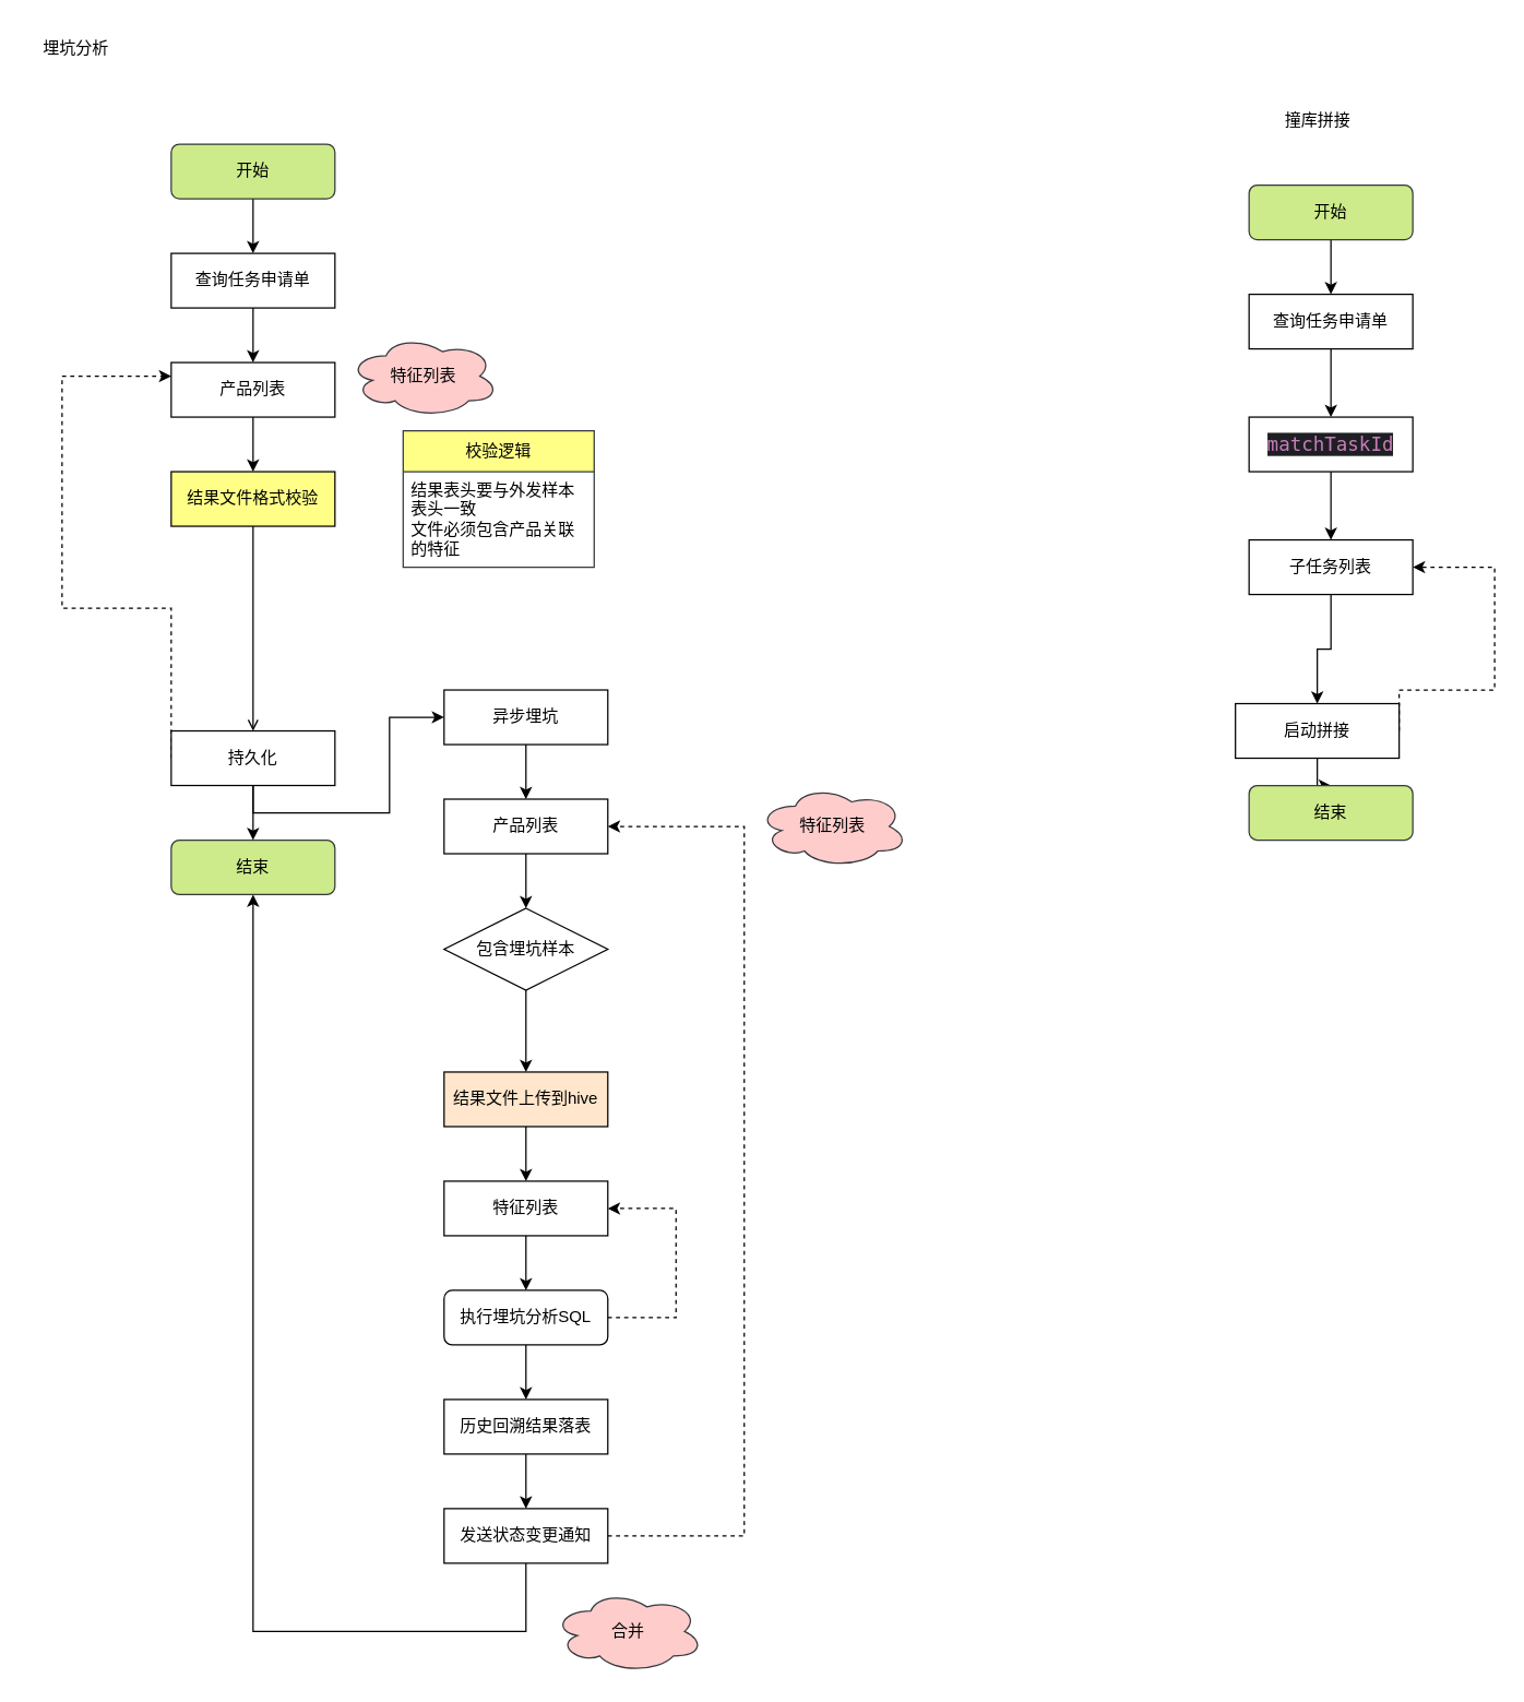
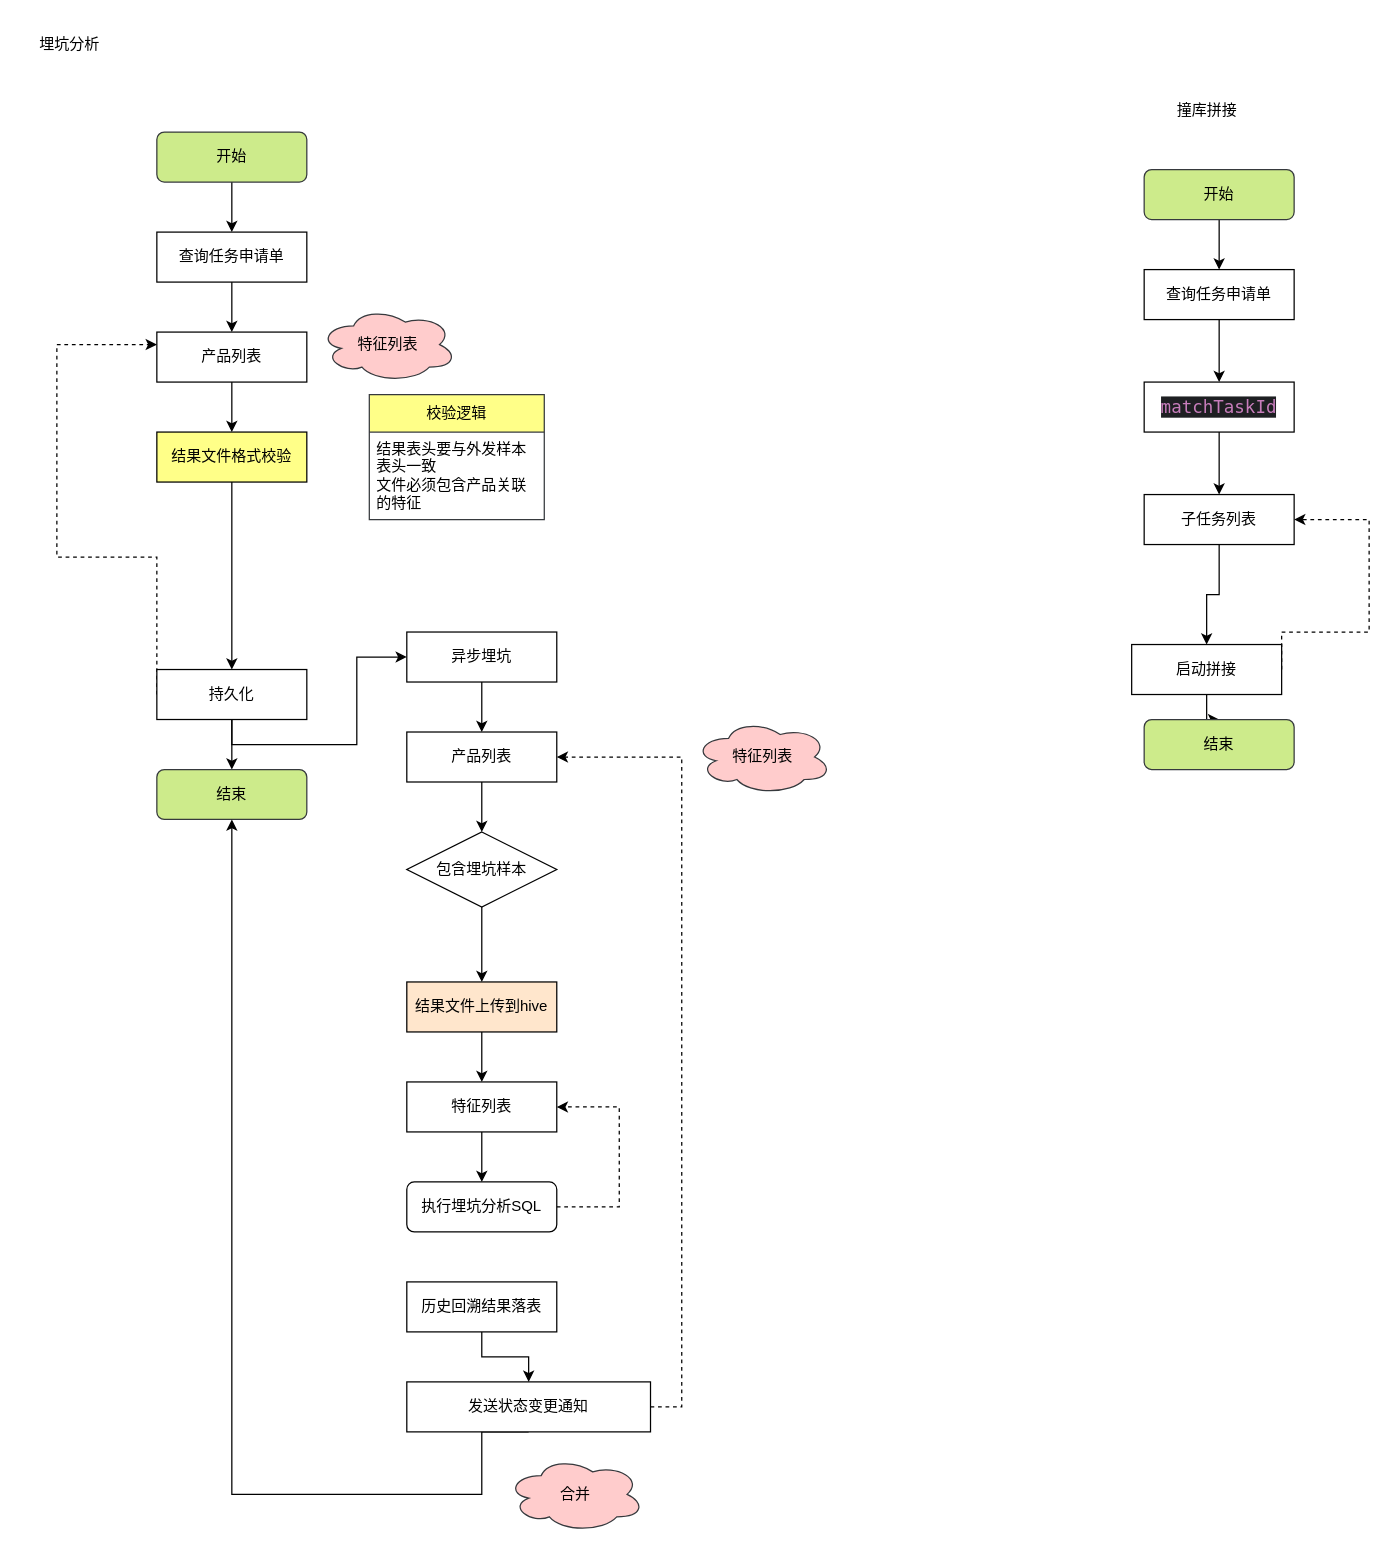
  <mxCell id="0" />
  <mxCell id="1" parent="0" />
  <mxCell id="2" style="edgeStyle=orthogonalEdgeStyle;rounded=0;orthogonalLoop=1;jettySize=auto;html=1;exitX=0.5;exitY=1;exitDx=0;exitDy=0;entryX=0.5;entryY=0;entryDx=0;entryDy=0;" edge="1" parent="1" source="3" target="5"><mxGeometry relative="1" as="geometry" /></mxCell>
  <mxCell id="3" value="开始" style="rounded=1;whiteSpace=wrap;html=1;fillColor=#cdeb8b;strokeColor=#36393d;" vertex="1" parent="1"><mxGeometry x="125" y="105" width="120" height="40" as="geometry" /></mxCell>
  <mxCell id="4" style="edgeStyle=orthogonalEdgeStyle;rounded=0;orthogonalLoop=1;jettySize=auto;html=1;exitX=0.5;exitY=1;exitDx=0;exitDy=0;" edge="1" parent="1" source="5" target="7"><mxGeometry relative="1" as="geometry" /></mxCell>
  <mxCell id="5" value="查询任务申请单" style="rounded=0;whiteSpace=wrap;html=1;" vertex="1" parent="1"><mxGeometry x="125" y="185" width="120" height="40" as="geometry" /></mxCell>
  <mxCell id="6" style="edgeStyle=orthogonalEdgeStyle;rounded=0;orthogonalLoop=1;jettySize=auto;html=1;exitX=0.5;exitY=1;exitDx=0;exitDy=0;entryX=0.5;entryY=0;entryDx=0;entryDy=0;" edge="1" parent="1" source="7" target="9"><mxGeometry relative="1" as="geometry" /></mxCell>
  <mxCell id="7" value="产品列表" style="rounded=0;whiteSpace=wrap;html=1;" vertex="1" parent="1"><mxGeometry x="125" y="265" width="120" height="40" as="geometry" /></mxCell>
- <mxCell id="8" style="edgeStyle=orthogonalEdgeStyle;rounded=0;orthogonalLoop=1;jettySize=auto;html=1;exitX=0.5;exitY=1;exitDx=0;exitDy=0;endArrow=open;" edge="1" parent="1" source="9" target="15"><mxGeometry relative="1" as="geometry" /></mxCell>
+ <mxCell id="8" style="edgeStyle=orthogonalEdgeStyle;rounded=0;orthogonalLoop=1;jettySize=auto;html=1;exitX=0.5;exitY=1;exitDx=0;exitDy=0;" edge="1" parent="1" source="9" target="15"><mxGeometry relative="1" as="geometry" /></mxCell>
  <mxCell id="9" value="结果文件格式校验" style="rounded=0;whiteSpace=wrap;html=1;fillColor=#ffff88;" vertex="1" parent="1"><mxGeometry x="125" y="345" width="120" height="40" as="geometry" /></mxCell>
  <mxCell id="10" value="校验逻辑" style="swimlane;fontStyle=0;childLayout=stackLayout;horizontal=1;startSize=30;horizontalStack=0;resizeParent=1;resizeParentMax=0;resizeLast=0;collapsible=1;marginBottom=0;whiteSpace=wrap;html=1;fillColor=#ffff88;strokeColor=#36393d;" vertex="1" parent="1"><mxGeometry x="295" y="315" width="140" height="100" as="geometry" /></mxCell>
  <mxCell id="11" value="&lt;span style=&quot;background-color: transparent; color: light-dark(rgb(0, 0, 0), rgb(255, 255, 255));&quot;&gt;结果表头要与外发样本表头一致&lt;/span&gt;&lt;br&gt;&lt;span style=&quot;background-color: transparent; color: light-dark(rgb(0, 0, 0), rgb(255, 255, 255));&quot;&gt;文件必须包含产品关联的特征&lt;/span&gt;" style="text;strokeColor=none;fillColor=none;align=left;verticalAlign=middle;spacingLeft=4;spacingRight=4;overflow=hidden;points=[[0,0.5],[1,0.5]];portConstraint=eastwest;rotatable=0;whiteSpace=wrap;html=1;" vertex="1" parent="10"><mxGeometry y="30" width="140" height="70" as="geometry" /></mxCell>
  <mxCell id="12" style="edgeStyle=orthogonalEdgeStyle;rounded=0;orthogonalLoop=1;jettySize=auto;html=1;exitX=0.5;exitY=1;exitDx=0;exitDy=0;" edge="1" parent="1" source="15" target="16"><mxGeometry relative="1" as="geometry" /></mxCell>
  <mxCell id="13" style="edgeStyle=orthogonalEdgeStyle;rounded=0;orthogonalLoop=1;jettySize=auto;html=1;exitX=0;exitY=0.5;exitDx=0;exitDy=0;entryX=0;entryY=0.25;entryDx=0;entryDy=0;dashed=1;" edge="1" parent="1" source="15" target="7"><mxGeometry relative="1" as="geometry"><Array as="points"><mxPoint x="45" y="445" /><mxPoint x="45" y="275" /></Array></mxGeometry></mxCell>
  <mxCell id="14" style="edgeStyle=orthogonalEdgeStyle;rounded=0;orthogonalLoop=1;jettySize=auto;html=1;exitX=0.5;exitY=1;exitDx=0;exitDy=0;entryX=0;entryY=0.5;entryDx=0;entryDy=0;" edge="1" parent="1" source="15" target="18"><mxGeometry relative="1" as="geometry"><mxPoint x="315" y="535" as="targetPoint" /></mxGeometry></mxCell>
  <mxCell id="15" value="持久化" style="rounded=0;whiteSpace=wrap;html=1;" vertex="1" parent="1"><mxGeometry x="125" y="535" width="120" height="40" as="geometry" /></mxCell>
  <mxCell id="16" value="结束" style="rounded=1;whiteSpace=wrap;html=1;fillColor=#cdeb8b;strokeColor=#36393d;" vertex="1" parent="1"><mxGeometry x="125" y="615" width="120" height="40" as="geometry" /></mxCell>
  <mxCell id="17" style="edgeStyle=orthogonalEdgeStyle;rounded=0;orthogonalLoop=1;jettySize=auto;html=1;exitX=0.5;exitY=1;exitDx=0;exitDy=0;" edge="1" parent="1" source="18" target="20"><mxGeometry relative="1" as="geometry" /></mxCell>
  <mxCell id="18" value="异步埋坑" style="rounded=0;whiteSpace=wrap;html=1;" vertex="1" parent="1"><mxGeometry x="325" y="505" width="120" height="40" as="geometry" /></mxCell>
  <mxCell id="19" style="edgeStyle=orthogonalEdgeStyle;rounded=0;orthogonalLoop=1;jettySize=auto;html=1;exitX=0.5;exitY=1;exitDx=0;exitDy=0;" edge="1" parent="1" source="20" target="22"><mxGeometry relative="1" as="geometry" /></mxCell>
  <mxCell id="20" value="产品列表" style="rounded=0;whiteSpace=wrap;html=1;" vertex="1" parent="1"><mxGeometry x="325" y="585" width="120" height="40" as="geometry" /></mxCell>
  <mxCell id="21" style="edgeStyle=orthogonalEdgeStyle;rounded=0;orthogonalLoop=1;jettySize=auto;html=1;exitX=0.5;exitY=1;exitDx=0;exitDy=0;" edge="1" parent="1" source="22" target="24"><mxGeometry relative="1" as="geometry" /></mxCell>
  <mxCell id="22" value="包含埋坑样本" style="rhombus;whiteSpace=wrap;html=1;" vertex="1" parent="1"><mxGeometry x="325" y="665" width="120" height="60" as="geometry" /></mxCell>
  <mxCell id="23" style="edgeStyle=orthogonalEdgeStyle;rounded=0;orthogonalLoop=1;jettySize=auto;html=1;exitX=0.5;exitY=1;exitDx=0;exitDy=0;" edge="1" parent="1" source="24"><mxGeometry relative="1" as="geometry"><mxPoint x="385" y="865" as="targetPoint" /></mxGeometry></mxCell>
  <mxCell id="24" value="结果文件上传到hive" style="rounded=0;whiteSpace=wrap;html=1;fillColor=#ffe6cc;" vertex="1" parent="1"><mxGeometry x="325" y="785" width="120" height="40" as="geometry" /></mxCell>
  <mxCell id="25" style="edgeStyle=orthogonalEdgeStyle;rounded=0;orthogonalLoop=1;jettySize=auto;html=1;exitX=0.5;exitY=1;exitDx=0;exitDy=0;entryX=0.5;entryY=0;entryDx=0;entryDy=0;" edge="1" parent="1" source="26" target="29"><mxGeometry relative="1" as="geometry" /></mxCell>
  <mxCell id="26" value="特征列表" style="rounded=0;whiteSpace=wrap;html=1;" vertex="1" parent="1"><mxGeometry x="325" y="865" width="120" height="40" as="geometry" /></mxCell>
  <mxCell id="27" style="edgeStyle=orthogonalEdgeStyle;rounded=0;orthogonalLoop=1;jettySize=auto;html=1;exitX=1;exitY=0.5;exitDx=0;exitDy=0;entryX=1;entryY=0.5;entryDx=0;entryDy=0;dashed=1;" edge="1" parent="1" source="29" target="26"><mxGeometry relative="1" as="geometry"><Array as="points"><mxPoint x="495" y="965" /><mxPoint x="495" y="885" /></Array></mxGeometry></mxCell>
- <mxCell id="28" style="edgeStyle=orthogonalEdgeStyle;rounded=0;orthogonalLoop=1;jettySize=auto;html=1;exitX=0.5;exitY=1;exitDx=0;exitDy=0;entryX=0.5;entryY=0;entryDx=0;entryDy=0;" edge="1" parent="1" source="29" target="31"><mxGeometry relative="1" as="geometry" /></mxCell>
  <mxCell id="29" value="执行埋坑分析SQL" style="whiteSpace=wrap;html=1;rounded=1;" vertex="1" parent="1"><mxGeometry x="325" y="945" width="120" height="40" as="geometry" /></mxCell>
  <mxCell id="30" style="edgeStyle=orthogonalEdgeStyle;rounded=0;orthogonalLoop=1;jettySize=auto;html=1;exitX=0.5;exitY=1;exitDx=0;exitDy=0;entryX=0.5;entryY=0;entryDx=0;entryDy=0;" edge="1" parent="1" source="31" target="36"><mxGeometry relative="1" as="geometry" /></mxCell>
  <mxCell id="31" value="历史回溯结果落表" style="rounded=0;whiteSpace=wrap;html=1;" vertex="1" parent="1"><mxGeometry x="325" y="1025" width="120" height="40" as="geometry" /></mxCell>
  <mxCell id="32" style="edgeStyle=orthogonalEdgeStyle;rounded=0;orthogonalLoop=1;jettySize=auto;html=1;exitX=0.5;exitY=1;exitDx=0;exitDy=0;" edge="1" parent="1" source="31" target="31"><mxGeometry relative="1" as="geometry" /></mxCell>
  <mxCell id="33" style="edgeStyle=orthogonalEdgeStyle;rounded=0;orthogonalLoop=1;jettySize=auto;html=1;exitX=0.5;exitY=1;exitDx=0;exitDy=0;" edge="1" parent="1"><mxGeometry relative="1" as="geometry"><mxPoint x="395" y="1075" as="sourcePoint" /><mxPoint x="395" y="1075" as="targetPoint" /></mxGeometry></mxCell>
  <mxCell id="34" style="edgeStyle=orthogonalEdgeStyle;rounded=0;orthogonalLoop=1;jettySize=auto;html=1;exitX=1;exitY=0.5;exitDx=0;exitDy=0;entryX=1;entryY=0.5;entryDx=0;entryDy=0;dashed=1;" edge="1" parent="1" source="36" target="20"><mxGeometry relative="1" as="geometry"><Array as="points"><mxPoint x="545" y="1125" /><mxPoint x="545" y="605" /></Array></mxGeometry></mxCell>
  <mxCell id="35" style="edgeStyle=orthogonalEdgeStyle;rounded=0;orthogonalLoop=1;jettySize=auto;html=1;exitX=0.5;exitY=1;exitDx=0;exitDy=0;entryX=0.5;entryY=1;entryDx=0;entryDy=0;" edge="1" parent="1" source="36" target="16"><mxGeometry relative="1" as="geometry"><Array as="points"><mxPoint x="385" y="1195" /><mxPoint x="185" y="1195" /></Array></mxGeometry></mxCell>
- <mxCell id="36" value="发送状态变更通知" style="rounded=0;whiteSpace=wrap;html=1;" vertex="1" parent="1"><mxGeometry x="325" y="1105" width="120" height="40" as="geometry" /></mxCell>
+ <mxCell id="36" value="发送状态变更通知" style="rounded=0;whiteSpace=wrap;html=1;" vertex="1" parent="1"><mxGeometry x="325" y="1105" width="195" height="40" as="geometry" /></mxCell>
  <mxCell id="37" value="埋坑分析" style="text;html=1;align=center;verticalAlign=middle;resizable=0;points=[];autosize=1;strokeColor=none;fillColor=none;" vertex="1" parent="1"><mxGeometry x="20" y="20" width="70" height="30" as="geometry" /></mxCell>
  <mxCell id="38" value="撞库拼接" style="text;html=1;align=center;verticalAlign=middle;resizable=0;points=[];autosize=1;strokeColor=none;fillColor=none;" vertex="1" parent="1"><mxGeometry x="930" y="73" width="70" height="30" as="geometry" /></mxCell>
  <mxCell id="39" style="edgeStyle=orthogonalEdgeStyle;rounded=0;orthogonalLoop=1;jettySize=auto;html=1;exitX=0.5;exitY=1;exitDx=0;exitDy=0;entryX=0.5;entryY=0;entryDx=0;entryDy=0;" edge="1" parent="1" source="40" target="42"><mxGeometry relative="1" as="geometry" /></mxCell>
  <mxCell id="40" value="开始" style="rounded=1;whiteSpace=wrap;html=1;fillColor=#cdeb8b;strokeColor=#36393d;" vertex="1" parent="1"><mxGeometry x="915" y="135" width="120" height="40" as="geometry" /></mxCell>
  <mxCell id="41" style="edgeStyle=orthogonalEdgeStyle;rounded=0;orthogonalLoop=1;jettySize=auto;html=1;exitX=0.5;exitY=1;exitDx=0;exitDy=0;entryX=0.5;entryY=0;entryDx=0;entryDy=0;" edge="1" parent="1" source="42" target="50"><mxGeometry relative="1" as="geometry" /></mxCell>
  <mxCell id="42" value="查询任务申请单" style="rounded=0;whiteSpace=wrap;html=1;" vertex="1" parent="1"><mxGeometry x="915" y="215" width="120" height="40" as="geometry" /></mxCell>
  <mxCell id="43" style="edgeStyle=orthogonalEdgeStyle;rounded=0;orthogonalLoop=1;jettySize=auto;html=1;exitX=0.5;exitY=1;exitDx=0;exitDy=0;entryX=0.5;entryY=0;entryDx=0;entryDy=0;" edge="1" parent="1" source="44" target="47"><mxGeometry relative="1" as="geometry" /></mxCell>
  <mxCell id="44" value="子任务列表" style="rounded=0;whiteSpace=wrap;html=1;" vertex="1" parent="1"><mxGeometry x="915" y="395" width="120" height="40" as="geometry" /></mxCell>
  <mxCell id="45" style="edgeStyle=orthogonalEdgeStyle;rounded=0;orthogonalLoop=1;jettySize=auto;html=1;exitX=0.5;exitY=1;exitDx=0;exitDy=0;" edge="1" parent="1" source="47" target="48"><mxGeometry relative="1" as="geometry" /></mxCell>
  <mxCell id="46" style="edgeStyle=orthogonalEdgeStyle;rounded=0;orthogonalLoop=1;jettySize=auto;html=1;exitX=1;exitY=0.5;exitDx=0;exitDy=0;entryX=1;entryY=0.5;entryDx=0;entryDy=0;dashed=1;" edge="1" parent="1" source="47" target="44"><mxGeometry relative="1" as="geometry"><Array as="points"><mxPoint x="1095" y="505" /><mxPoint x="1095" y="415" /></Array></mxGeometry></mxCell>
  <mxCell id="47" value="启动拼接" style="rounded=0;whiteSpace=wrap;html=1;" vertex="1" parent="1"><mxGeometry x="905" y="515" width="120" height="40" as="geometry" /></mxCell>
  <mxCell id="48" value="结束" style="rounded=1;whiteSpace=wrap;html=1;fillColor=#cdeb8b;strokeColor=#36393d;" vertex="1" parent="1"><mxGeometry x="915" y="575" width="120" height="40" as="geometry" /></mxCell>
  <mxCell id="49" style="edgeStyle=orthogonalEdgeStyle;rounded=0;orthogonalLoop=1;jettySize=auto;html=1;exitX=0.5;exitY=1;exitDx=0;exitDy=0;" edge="1" parent="1" source="50" target="44"><mxGeometry relative="1" as="geometry" /></mxCell>
  <mxCell id="50" value="&lt;div style=&quot;background-color:#1e1f22;color:#bcbec4&quot;&gt;&lt;pre style=&quot;font-family:'JetBrains Mono',monospace;font-size:10.5pt;&quot;&gt;&lt;span style=&quot;color:#c77dbb;&quot;&gt;matchTaskId&lt;/span&gt;&lt;/pre&gt;&lt;/div&gt;" style="rounded=0;whiteSpace=wrap;html=1;" vertex="1" parent="1"><mxGeometry x="915" y="305" width="120" height="40" as="geometry" /></mxCell>
  <mxCell id="51" value="特征列表" style="ellipse;shape=cloud;whiteSpace=wrap;html=1;fillColor=#ffcccc;strokeColor=#36393d;" vertex="1" parent="1"><mxGeometry x="255" y="245" width="110" height="60" as="geometry" /></mxCell>
  <mxCell id="52" value="特征列表" style="ellipse;shape=cloud;whiteSpace=wrap;html=1;fillColor=#ffcccc;strokeColor=#36393d;" vertex="1" parent="1"><mxGeometry x="555" y="575" width="110" height="60" as="geometry" /></mxCell>
  <mxCell id="53" value="合并" style="ellipse;shape=cloud;whiteSpace=wrap;html=1;fillColor=#ffcccc;strokeColor=#36393d;" vertex="1" parent="1"><mxGeometry x="405" y="1165" width="110" height="60" as="geometry" /></mxCell>
